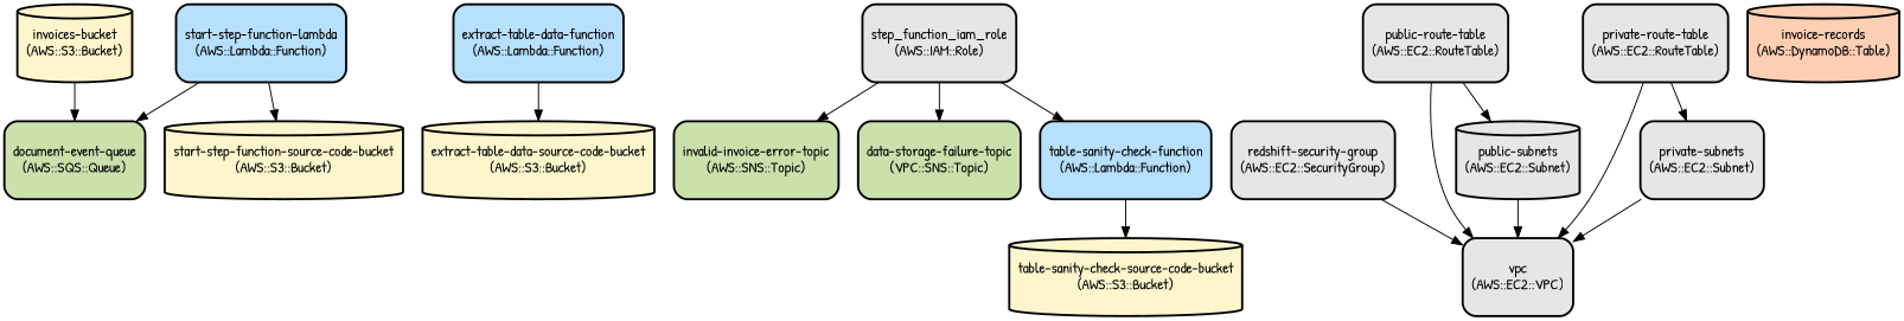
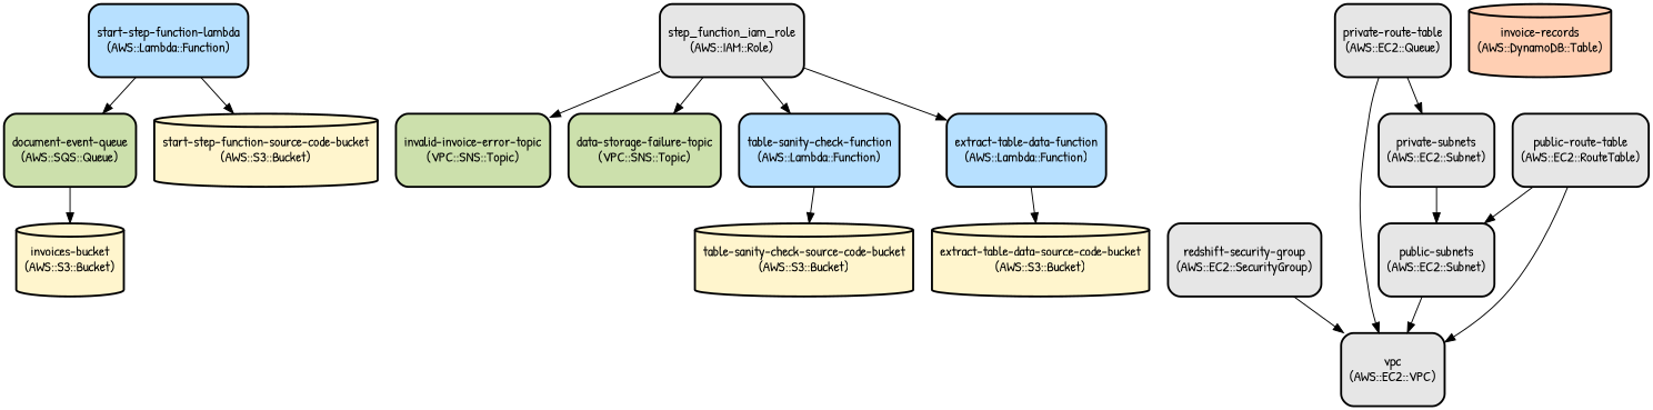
  digraph {
    fontname="Patrick Hand"
    node [color=black fillcolor="#E6E6E6" fontname="Patrick Hand" shape=rectangle style="filled,bold,rounded"]
    edge [fontname="Patrick Hand"]
    n1 [fillcolor="#FFF5CD" height=1 label="invoices-bucket\n(AWS::S3::Bucket)" shape=cylinder]
    n2 [fillcolor="#CCE0AC" height=1 label="document-event-queue\n(AWS::SQS::Queue)"]
    n3 [fillcolor="#FFF5CD" height=1 label="extract-table-data-source-code-bucket\n(AWS::S3::Bucket)" shape=cylinder]
    n4 [fillcolor="#FFF5CD" height=1 label="table-sanity-check-source-code-bucket\n(AWS::S3::Bucket)" shape=cylinder]
    n5 [fillcolor="#FFF5CD" height=1 label="start-step-function-source-code-bucket\n(AWS::S3::Bucket)" shape=cylinder]
-   n6 [fillcolor="#CCE0AC" height=1 label="invalid-invoice-error-topic\n(AWS::SNS::Topic)"]
+   n6 [fillcolor="#CCE0AC" height=1 label="invalid-invoice-error-topic\n(VPC::SNS::Topic)"]
    n7 [fillcolor="#CCE0AC" height=1 label="data-storage-failure-topic\n(VPC::SNS::Topic)"]
    n8 [height=1 label="vpc\n(AWS::EC2::VPC)"]
    n9 [height=1 label="redshift-security-group\n(AWS::EC2::SecurityGroup)"]
-   n10 [height=1 label="public-subnets\n(AWS::EC2::Subnet)" shape=cylinder]
+   n10 [height=1 label="public-subnets\n(AWS::EC2::Subnet)"]
    n11 [height=1 label="private-subnets\n(AWS::EC2::Subnet)"]
    n12 [height=1 label="public-route-table\n(AWS::EC2::RouteTable)"]
-   n13 [height=1 label="private-route-table\n(AWS::EC2::RouteTable)"]
+   n13 [height=1 label="private-route-table\n(AWS::EC2::Queue)"]
    n14 [fillcolor="#FFCFB3" height=1 label="invoice-records\n(AWS::DynamoDB::Table)" shape=cylinder]
    n15 [height=1 label="step_function_iam_role\n(AWS::IAM::Role)"]
    n16 [fillcolor="#B7E0FF" height=1 label="table-sanity-check-function\n(AWS::Lambda::Function)"]
    n17 [fillcolor="#B7E0FF" height=1 label="extract-table-data-function\n(AWS::Lambda::Function)"]
    n18 [fillcolor="#B7E0FF" height=1 label="start-step-function-lambda\n(AWS::Lambda::Function)"]
-   n1 -> n2
+   n2 -> n1
    n9 -> n8
    n10 -> n8
-   n11 -> n8
+   n11 -> n10
    n12 -> n8
    n12 -> n10
    n13 -> n8
    n13 -> n11
    n15 -> n6
    n15 -> n7
    n15 -> n16
+   n15 -> n17
    n16 -> n4
    n17 -> n3
    n18 -> n2
    n18 -> n5
  }
